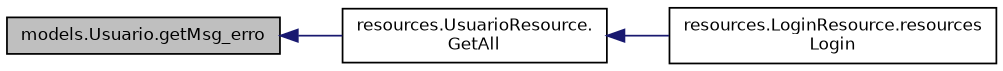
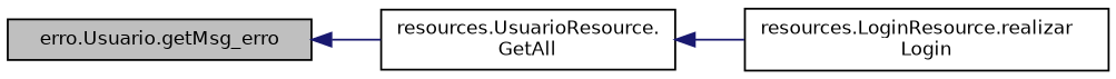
  digraph {
    rankdir=LR
    node [color=black fillcolor=white fontname=Helvetica fontsize=10 shape=record style=filled]
    edge [color=midnightblue dir=back fontname=Helvetica fontsize=10 labelfontname=Helvetica labelfontsize=10 style=solid]
-   n1 [fillcolor=grey75 fontcolor=black height=0.2 label="models.Usuario.getMsg_erro" width=0.4]
+   n1 [fillcolor=grey75 fontcolor=black height=0.2 label="erro.Usuario.getMsg_erro" width=0.4]
    n2 [height=0.2 label="resources.UsuarioResource.\lGetAll" width=0.4]
-   n3 [height=0.2 label="resources.LoginResource.resources\lLogin" width=0.4]
+   n3 [height=0.2 label="resources.LoginResource.realizar\lLogin" width=0.4]
    n1 -> n2
    n2 -> n3
  }
